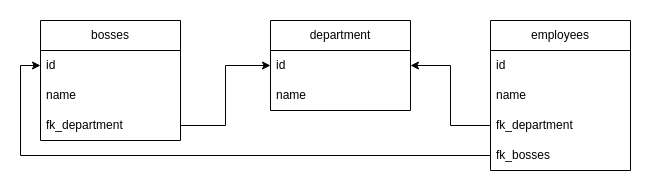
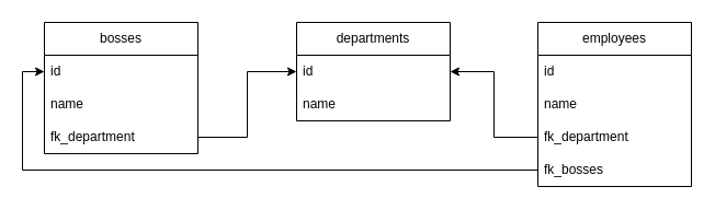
  <mxCell id="0" />
  <mxCell id="1" parent="0" />
  <mxCell id="2" value="employees" style="swimlane;fontStyle=0;childLayout=stackLayout;horizontal=1;startSize=30;horizontalStack=0;resizeParent=1;resizeParentMax=0;resizeLast=0;collapsible=1;marginBottom=0;whiteSpace=wrap;html=1;" vertex="1" parent="1"><mxGeometry x="490" y="20" width="140" height="150" as="geometry" /></mxCell>
  <mxCell id="3" value="id" style="text;strokeColor=none;fillColor=none;align=left;verticalAlign=middle;spacingLeft=4;spacingRight=4;overflow=hidden;points=[[0,0.5],[1,0.5]];portConstraint=eastwest;rotatable=0;whiteSpace=wrap;html=1;" vertex="1" parent="2"><mxGeometry y="30" width="140" height="30" as="geometry" /></mxCell>
  <mxCell id="4" value="name" style="text;strokeColor=none;fillColor=none;align=left;verticalAlign=middle;spacingLeft=4;spacingRight=4;overflow=hidden;points=[[0,0.5],[1,0.5]];portConstraint=eastwest;rotatable=0;whiteSpace=wrap;html=1;" vertex="1" parent="2"><mxGeometry y="60" width="140" height="30" as="geometry" /></mxCell>
  <mxCell id="5" value="fk_department" style="text;strokeColor=none;fillColor=none;align=left;verticalAlign=middle;spacingLeft=4;spacingRight=4;overflow=hidden;points=[[0,0.5],[1,0.5]];portConstraint=eastwest;rotatable=0;whiteSpace=wrap;html=1;" vertex="1" parent="2"><mxGeometry y="90" width="140" height="30" as="geometry" /></mxCell>
  <mxCell id="6" value="fk_bosses" style="text;strokeColor=none;fillColor=none;align=left;verticalAlign=middle;spacingLeft=4;spacingRight=4;overflow=hidden;points=[[0,0.5],[1,0.5]];portConstraint=eastwest;rotatable=0;whiteSpace=wrap;html=1;" vertex="1" parent="2"><mxGeometry y="120" width="140" height="30" as="geometry" /></mxCell>
  <mxCell id="7" value="bosses" style="swimlane;fontStyle=0;childLayout=stackLayout;horizontal=1;startSize=30;horizontalStack=0;resizeParent=1;resizeParentMax=0;resizeLast=0;collapsible=1;marginBottom=0;whiteSpace=wrap;html=1;" vertex="1" parent="1"><mxGeometry x="40" y="20" width="140" height="120" as="geometry" /></mxCell>
  <mxCell id="8" value="id" style="text;strokeColor=none;fillColor=none;align=left;verticalAlign=middle;spacingLeft=4;spacingRight=4;overflow=hidden;points=[[0,0.5],[1,0.5]];portConstraint=eastwest;rotatable=0;whiteSpace=wrap;html=1;" vertex="1" parent="7"><mxGeometry y="30" width="140" height="30" as="geometry" /></mxCell>
  <mxCell id="9" value="name" style="text;strokeColor=none;fillColor=none;align=left;verticalAlign=middle;spacingLeft=4;spacingRight=4;overflow=hidden;points=[[0,0.5],[1,0.5]];portConstraint=eastwest;rotatable=0;whiteSpace=wrap;html=1;" vertex="1" parent="7"><mxGeometry y="60" width="140" height="30" as="geometry" /></mxCell>
  <mxCell id="10" value="fk_department" style="text;strokeColor=none;fillColor=none;align=left;verticalAlign=middle;spacingLeft=4;spacingRight=4;overflow=hidden;points=[[0,0.5],[1,0.5]];portConstraint=eastwest;rotatable=0;whiteSpace=wrap;html=1;" vertex="1" parent="7"><mxGeometry y="90" width="140" height="30" as="geometry" /></mxCell>
- <mxCell id="11" value="department" style="swimlane;fontStyle=0;childLayout=stackLayout;horizontal=1;startSize=30;horizontalStack=0;resizeParent=1;resizeParentMax=0;resizeLast=0;collapsible=1;marginBottom=0;whiteSpace=wrap;html=1;" vertex="1" parent="1"><mxGeometry x="270" y="20" width="140" height="90" as="geometry" /></mxCell>
+ <mxCell id="11" value="departments" style="swimlane;fontStyle=0;childLayout=stackLayout;horizontal=1;startSize=30;horizontalStack=0;resizeParent=1;resizeParentMax=0;resizeLast=0;collapsible=1;marginBottom=0;whiteSpace=wrap;html=1;" vertex="1" parent="1"><mxGeometry x="270" y="20" width="140" height="90" as="geometry" /></mxCell>
  <mxCell id="12" value="id" style="text;strokeColor=none;fillColor=none;align=left;verticalAlign=middle;spacingLeft=4;spacingRight=4;overflow=hidden;points=[[0,0.5],[1,0.5]];portConstraint=eastwest;rotatable=0;whiteSpace=wrap;html=1;" vertex="1" parent="11"><mxGeometry y="30" width="140" height="30" as="geometry" /></mxCell>
  <mxCell id="13" value="name" style="text;strokeColor=none;fillColor=none;align=left;verticalAlign=middle;spacingLeft=4;spacingRight=4;overflow=hidden;points=[[0,0.5],[1,0.5]];portConstraint=eastwest;rotatable=0;whiteSpace=wrap;html=1;" vertex="1" parent="11"><mxGeometry y="60" width="140" height="30" as="geometry" /></mxCell>
  <mxCell id="14" style="edgeStyle=orthogonalEdgeStyle;rounded=0;orthogonalLoop=1;jettySize=auto;html=1;entryX=0;entryY=0.5;entryDx=0;entryDy=0;" edge="1" parent="1" source="10" target="12"><mxGeometry relative="1" as="geometry" /></mxCell>
  <mxCell id="15" style="edgeStyle=orthogonalEdgeStyle;rounded=0;orthogonalLoop=1;jettySize=auto;html=1;entryX=1;entryY=0.5;entryDx=0;entryDy=0;" edge="1" parent="1" source="5" target="12"><mxGeometry relative="1" as="geometry" /></mxCell>
  <mxCell id="16" style="edgeStyle=orthogonalEdgeStyle;rounded=0;orthogonalLoop=1;jettySize=auto;html=1;entryX=0;entryY=0.5;entryDx=0;entryDy=0;" edge="1" parent="1" source="6" target="8"><mxGeometry relative="1" as="geometry"><Array as="points"><mxPoint x="20" y="155" /><mxPoint x="20" y="65" /></Array></mxGeometry></mxCell>
